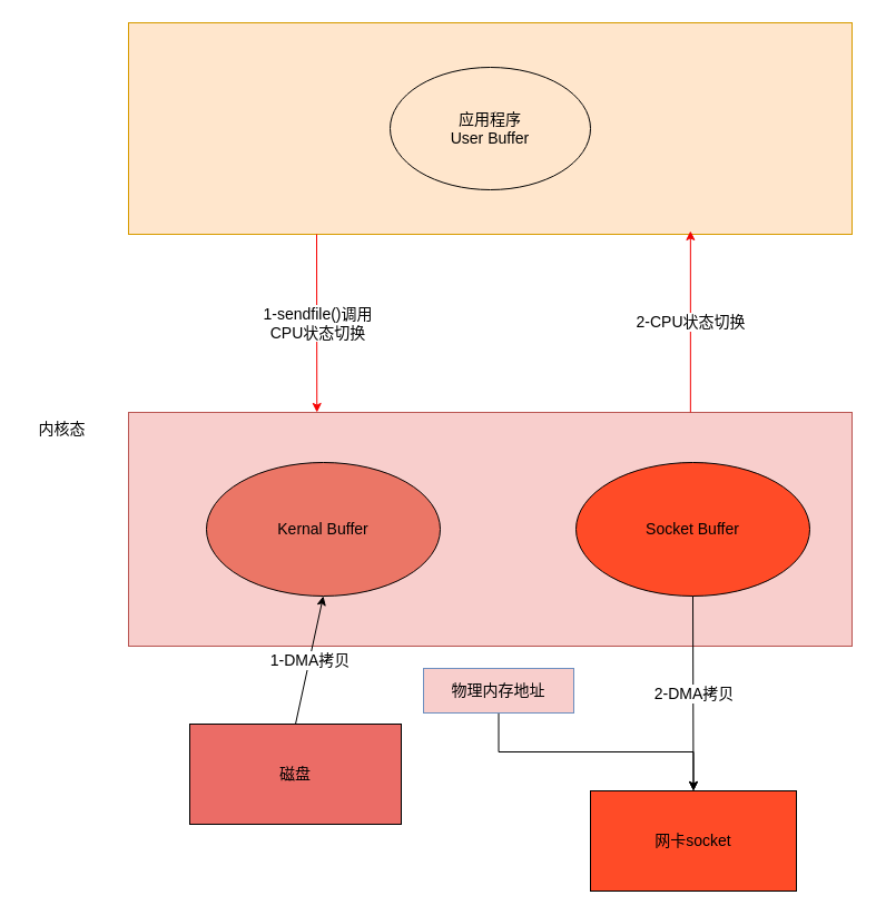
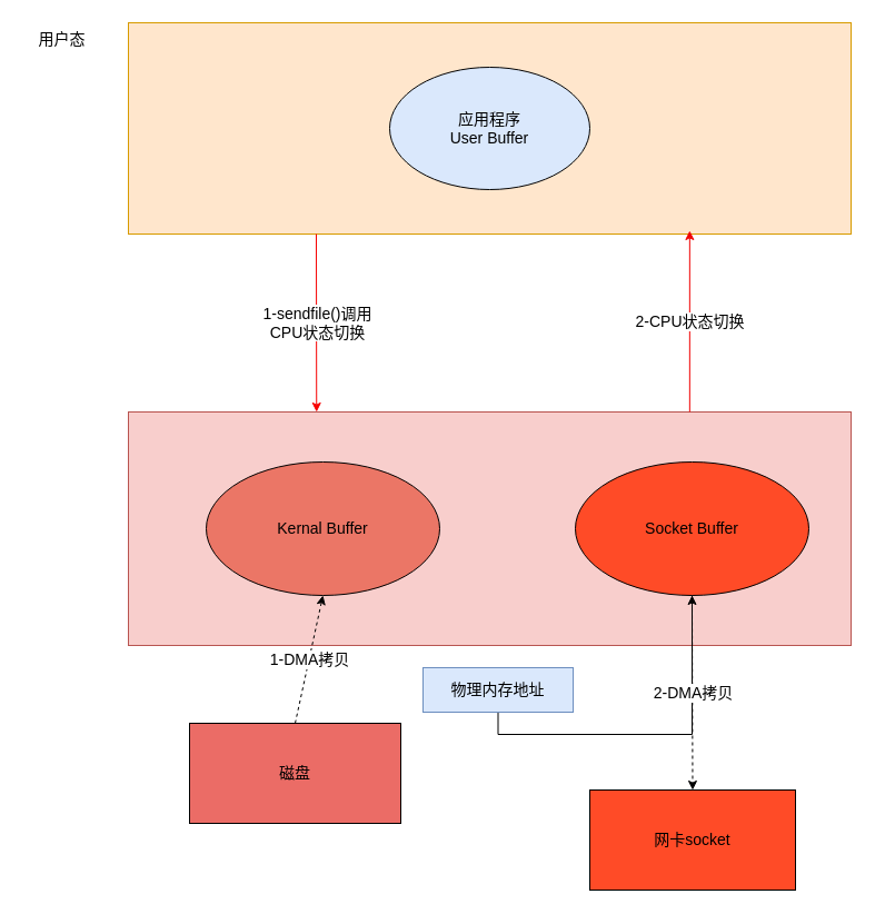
  <mxCell id="0" />
  <mxCell id="1" parent="0" />
  <mxCell id="2" value="" style="rounded=0;whiteSpace=wrap;html=1;fillColor=#ffe6cc;strokeColor=#d79b00;fontSize=14;" vertex="1" parent="1"><mxGeometry x="115" y="20" width="650" height="190" as="geometry" /></mxCell>
- <mxCell id="3" value="应用程序&lt;div&gt;User Buffer&lt;/div&gt;" style="ellipse;whiteSpace=wrap;html=1;fillColor=#ffe6cc;strokeColor=light-dark(#050505, #996500);fontSize=14;" vertex="1" parent="1"><mxGeometry x="350" y="60" width="180" height="110" as="geometry" /></mxCell>
+ <mxCell id="3" value="应用程序&lt;div&gt;User Buffer&lt;/div&gt;" style="ellipse;whiteSpace=wrap;html=1;fillColor=#dae8fc;strokeColor=light-dark(#050505, #996500);fontSize=14;" vertex="1" parent="1"><mxGeometry x="350" y="60" width="180" height="110" as="geometry" /></mxCell>
+ <mxCell id="4" value="用户态" style="text;html=1;align=center;verticalAlign=middle;resizable=0;points=[];autosize=1;strokeColor=none;fillColor=none;fontSize=14;" vertex="1" parent="1"><mxGeometry x="20" y="20" width="70" height="30" as="geometry" /></mxCell>
  <mxCell id="5" value="" style="rounded=0;whiteSpace=wrap;html=1;fillColor=#f8cecc;strokeColor=#b85450;fontSize=14;" vertex="1" parent="1"><mxGeometry x="115" y="370" width="650" height="210" as="geometry" /></mxCell>
  <mxCell id="6" value="Kernal Buffer" style="ellipse;whiteSpace=wrap;html=1;fillColor=light-dark(#eb7666, #ededed);fontSize=14;" vertex="1" parent="1"><mxGeometry x="185" y="415" width="210" height="120" as="geometry" /></mxCell>
  <mxCell id="7" value="Socket Buffer" style="ellipse;whiteSpace=wrap;html=1;fillColor=light-dark(#ff4b27, #ededed);fontSize=14;" vertex="1" parent="1"><mxGeometry x="517" y="415" width="210" height="120" as="geometry" /></mxCell>
  <mxCell id="8" value="磁盘" style="rounded=0;whiteSpace=wrap;html=1;fillColor=light-dark(#eb6c66, #ededed);fontSize=14;" vertex="1" parent="1"><mxGeometry x="170" y="650" width="190" height="90" as="geometry" /></mxCell>
  <mxCell id="9" value="网卡socket" style="rounded=0;whiteSpace=wrap;html=1;fillColor=light-dark(#ff4b27, #ededed);fontSize=14;" vertex="1" parent="1"><mxGeometry x="530" y="710" width="185" height="90" as="geometry" /></mxCell>
- <mxCell id="10" style="edgeStyle=orthogonalEdgeStyle;rounded=0;orthogonalLoop=1;jettySize=auto;html=1;exitX=0.5;exitY=1;exitDx=0;exitDy=0;fontSize=14;" edge="1" parent="1" source="11" target="9"><mxGeometry relative="1" as="geometry" /></mxCell>
- <mxCell id="11" value="物理内存地址" style="rounded=0;whiteSpace=wrap;html=1;fillColor=#f8cecc;strokeColor=#6c8ebf;fontSize=14;" vertex="1" parent="1"><mxGeometry x="380" y="600" width="135" height="40" as="geometry" /></mxCell>
- <mxCell id="12" value="" style="endArrow=classic;html=1;rounded=0;entryX=0.5;entryY=1;entryDx=0;entryDy=0;exitX=0.5;exitY=0;exitDx=0;exitDy=0;fontSize=14;" edge="1" parent="1" source="8" target="6"><mxGeometry relative="1" as="geometry"><mxPoint x="185" y="650" as="sourcePoint" /><mxPoint x="345" y="650" as="targetPoint" /></mxGeometry></mxCell>
+ <mxCell id="10" style="edgeStyle=orthogonalEdgeStyle;rounded=0;orthogonalLoop=1;jettySize=auto;html=1;exitX=0.5;exitY=1;exitDx=0;exitDy=0;fontSize=14;" edge="1" parent="1" source="11" target="7"><mxGeometry relative="1" as="geometry" /></mxCell>
+ <mxCell id="11" value="物理内存地址" style="rounded=0;whiteSpace=wrap;html=1;fillColor=#dae8fc;strokeColor=#6c8ebf;fontSize=14;" vertex="1" parent="1"><mxGeometry x="380" y="600" width="135" height="40" as="geometry" /></mxCell>
+ <mxCell id="12" value="" style="endArrow=classic;html=1;rounded=0;entryX=0.5;entryY=1;entryDx=0;entryDy=0;exitX=0.5;exitY=0;exitDx=0;exitDy=0;fontSize=14;dashed=1;" edge="1" parent="1" source="8" target="6"><mxGeometry relative="1" as="geometry"><mxPoint x="185" y="650" as="sourcePoint" /><mxPoint x="345" y="650" as="targetPoint" /></mxGeometry></mxCell>
  <mxCell id="13" value="1-DMA拷贝" style="edgeLabel;resizable=0;html=1;;align=center;verticalAlign=middle;fontSize=14;" connectable="0" vertex="1" parent="12"><mxGeometry relative="1" as="geometry" /></mxCell>
- <mxCell id="14" value="" style="endArrow=classic;html=1;rounded=0;exitX=0.5;exitY=1;exitDx=0;exitDy=0;entryX=0.5;entryY=0;entryDx=0;entryDy=0;fontSize=14;" edge="1" parent="1" source="7" target="9"><mxGeometry relative="1" as="geometry"><mxPoint x="655" y="630" as="sourcePoint" /><mxPoint x="625" y="710" as="targetPoint" /></mxGeometry></mxCell>
+ <mxCell id="14" value="" style="endArrow=classic;html=1;rounded=0;exitX=0.5;exitY=1;exitDx=0;exitDy=0;entryX=0.5;entryY=0;entryDx=0;entryDy=0;fontSize=14;dashed=1;" edge="1" parent="1" source="7" target="9"><mxGeometry relative="1" as="geometry"><mxPoint x="655" y="630" as="sourcePoint" /><mxPoint x="625" y="710" as="targetPoint" /></mxGeometry></mxCell>
  <mxCell id="15" value="2-DMA拷贝" style="edgeLabel;resizable=0;html=1;;align=center;verticalAlign=middle;fontSize=14;" connectable="0" vertex="1" parent="14"><mxGeometry relative="1" as="geometry" /></mxCell>
- <mxCell id="16" value="内核态" style="text;html=1;align=center;verticalAlign=middle;resizable=0;points=[];autosize=1;strokeColor=none;fillColor=none;fontFamily=Helvetica;fontSize=14;fontColor=default;" vertex="1" parent="1"><mxGeometry x="20" y="370" width="70" height="30" as="geometry" /></mxCell>
  <mxCell id="17" value="" style="endArrow=classic;html=1;rounded=0;fontFamily=Helvetica;fontSize=14;fontColor=default;entryX=0.185;entryY=0;entryDx=0;entryDy=0;entryPerimeter=0;strokeColor=light-dark(#f70202, #ededed);" edge="1" parent="1"><mxGeometry relative="1" as="geometry"><mxPoint x="284" y="210" as="sourcePoint" /><mxPoint x="284.25" y="370" as="targetPoint" /></mxGeometry></mxCell>
  <mxCell id="18" value="1-sendfile()调用&lt;div&gt;CPU状态切换&lt;/div&gt;" style="edgeLabel;resizable=0;html=1;;align=center;verticalAlign=middle;strokeColor=default;fontFamily=Helvetica;fontSize=14;fontColor=default;fillColor=default;" connectable="0" vertex="1" parent="17"><mxGeometry relative="1" as="geometry" /></mxCell>
  <mxCell id="19" value="" style="endArrow=classic;html=1;rounded=0;fontFamily=Helvetica;fontSize=14;fontColor=default;entryX=0.789;entryY=0.984;entryDx=0;entryDy=0;entryPerimeter=0;exitX=0.789;exitY=0;exitDx=0;exitDy=0;exitPerimeter=0;strokeColor=light-dark(#f10404, #ededed);" edge="1" parent="1"><mxGeometry relative="1" as="geometry"><mxPoint x="619.85" y="370" as="sourcePoint" /><mxPoint x="619.85" y="206.96" as="targetPoint" /></mxGeometry></mxCell>
  <mxCell id="20" value="2-CPU状态切换" style="edgeLabel;resizable=0;html=1;;align=center;verticalAlign=middle;strokeColor=default;fontFamily=Helvetica;fontSize=14;fontColor=default;fillColor=default;" connectable="0" vertex="1" parent="19"><mxGeometry relative="1" as="geometry" /></mxCell>
